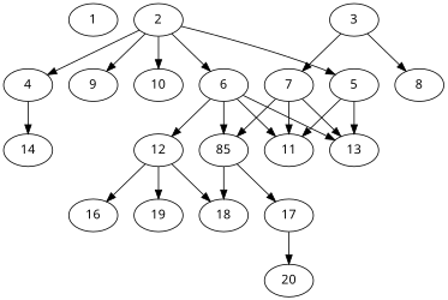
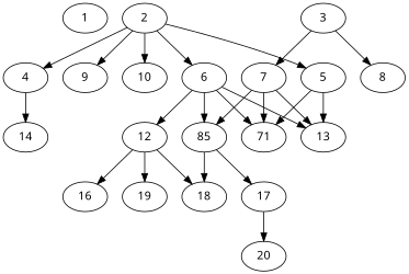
  digraph {
    fontname="Noto Sans"
    node [alpha=0.18 fontname="Noto Sans"]
    edge [fontname="Noto Sans"]
    1 [alpha=0.08 expect_size=18899968]
    2 [alpha=0.12 expect_size=43203584]
    4 [alpha=0.07 expect_size=49756160]
    5 [alpha=0.19 expect_size=26032128]
    6 [alpha=0.09 expect_size=31114240]
    9 [expect_size=15803392]
    10 [alpha=0.02 expect_size=7382016]
    14 [expect_size=52158464]
-   11 [alpha=0.11 expect_size=17711104]
+   11 [alpha=0.11 expect_size=17711104 label=71]
    13 [alpha=0.05 expect_size=18264064]
    12 [alpha=0.04 expect_size=37694464]
    n12 [expect_size=21722112 label=85]
    16 [alpha=0.16 expect_size=19937280]
    18 [alpha=0.19 expect_size=16518144]
    19 [alpha=0.06 expect_size=8588288]
    17 [alpha=0.09 expect_size=40140800]
    3 [alpha=0.14 expect_size=32263168]
    7 [alpha=0.10 expect_size=31180800]
    8 [alpha=0.17 expect_size=9103360]
    20 [alpha=0.00 expect_size=50787328]
    2 -> 4
    2 -> 5
    2 -> 6
    2 -> 9
    2 -> 10
    4 -> 14
    5 -> 11
    5 -> 13
    6 -> 11
    6 -> 13
    6 -> 12
    6 -> n12
    12 -> 16
    12 -> 18
    12 -> 19
    n12 -> 18
    n12 -> 17
    17 -> 20
    3 -> 7
    3 -> 8
    7 -> 11
    7 -> 13
    7 -> n12
  }
